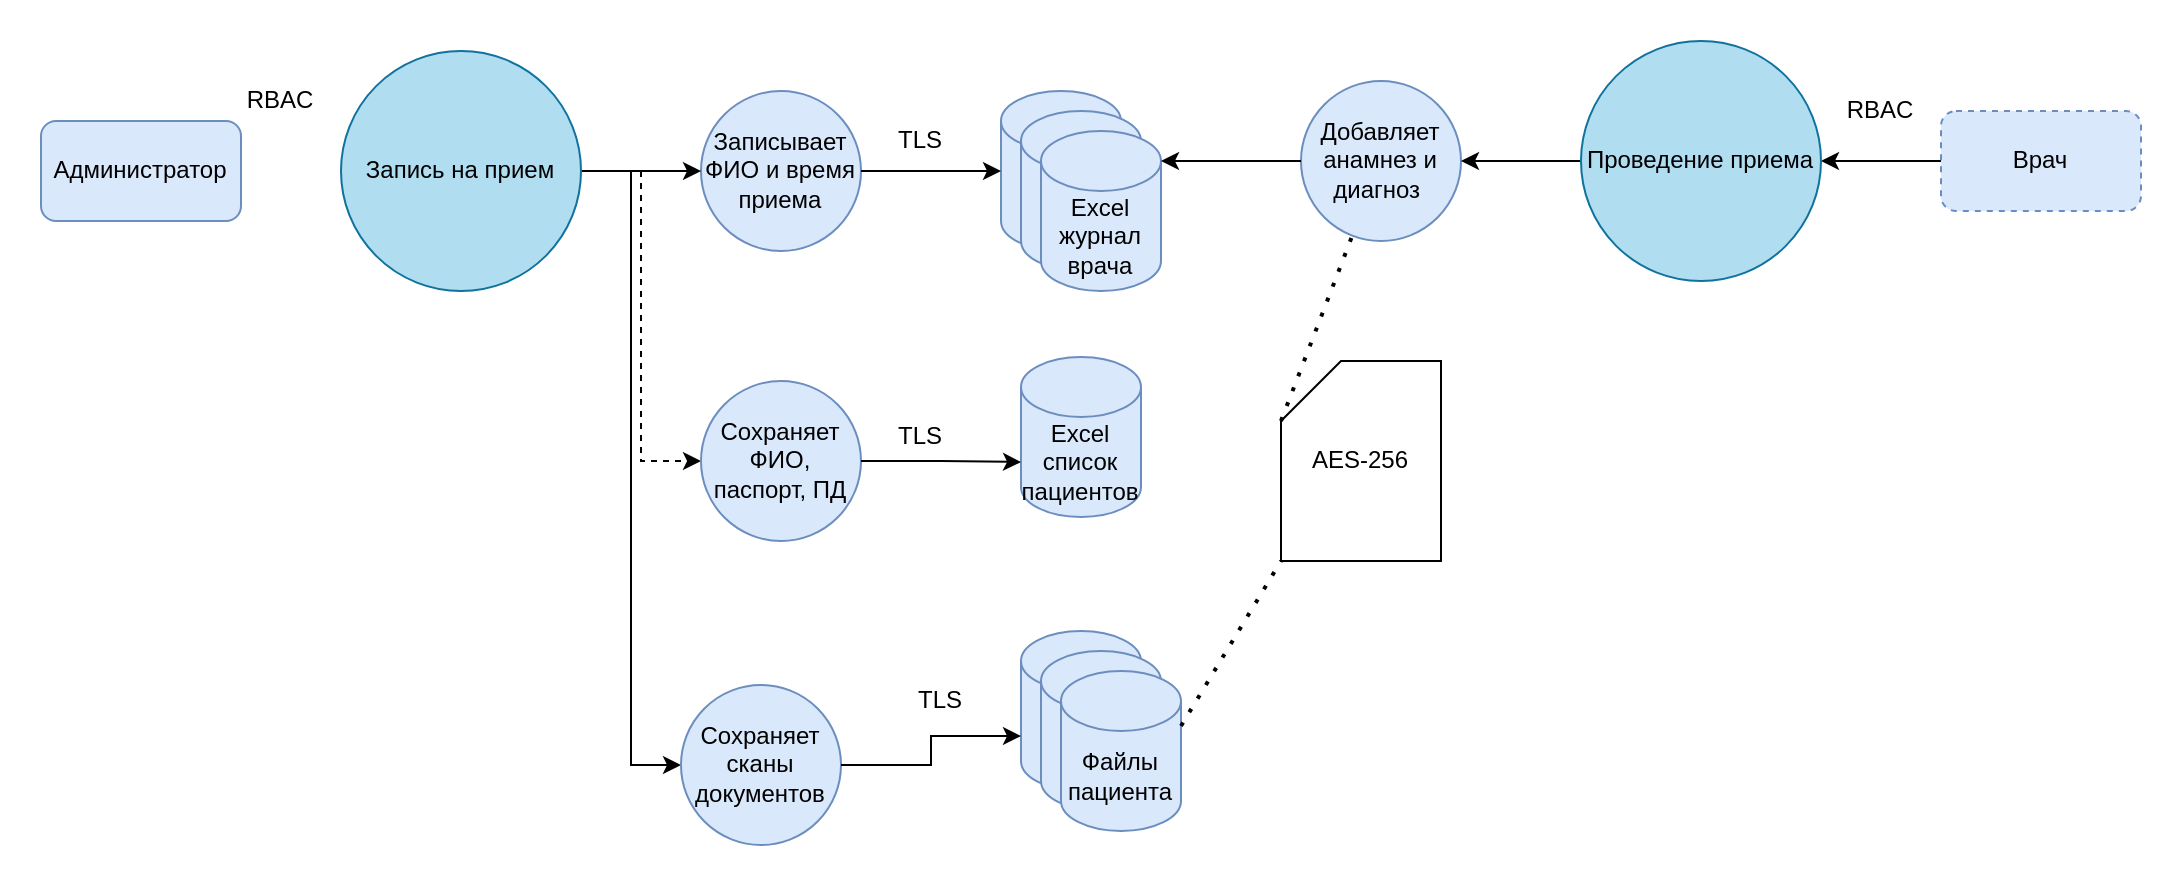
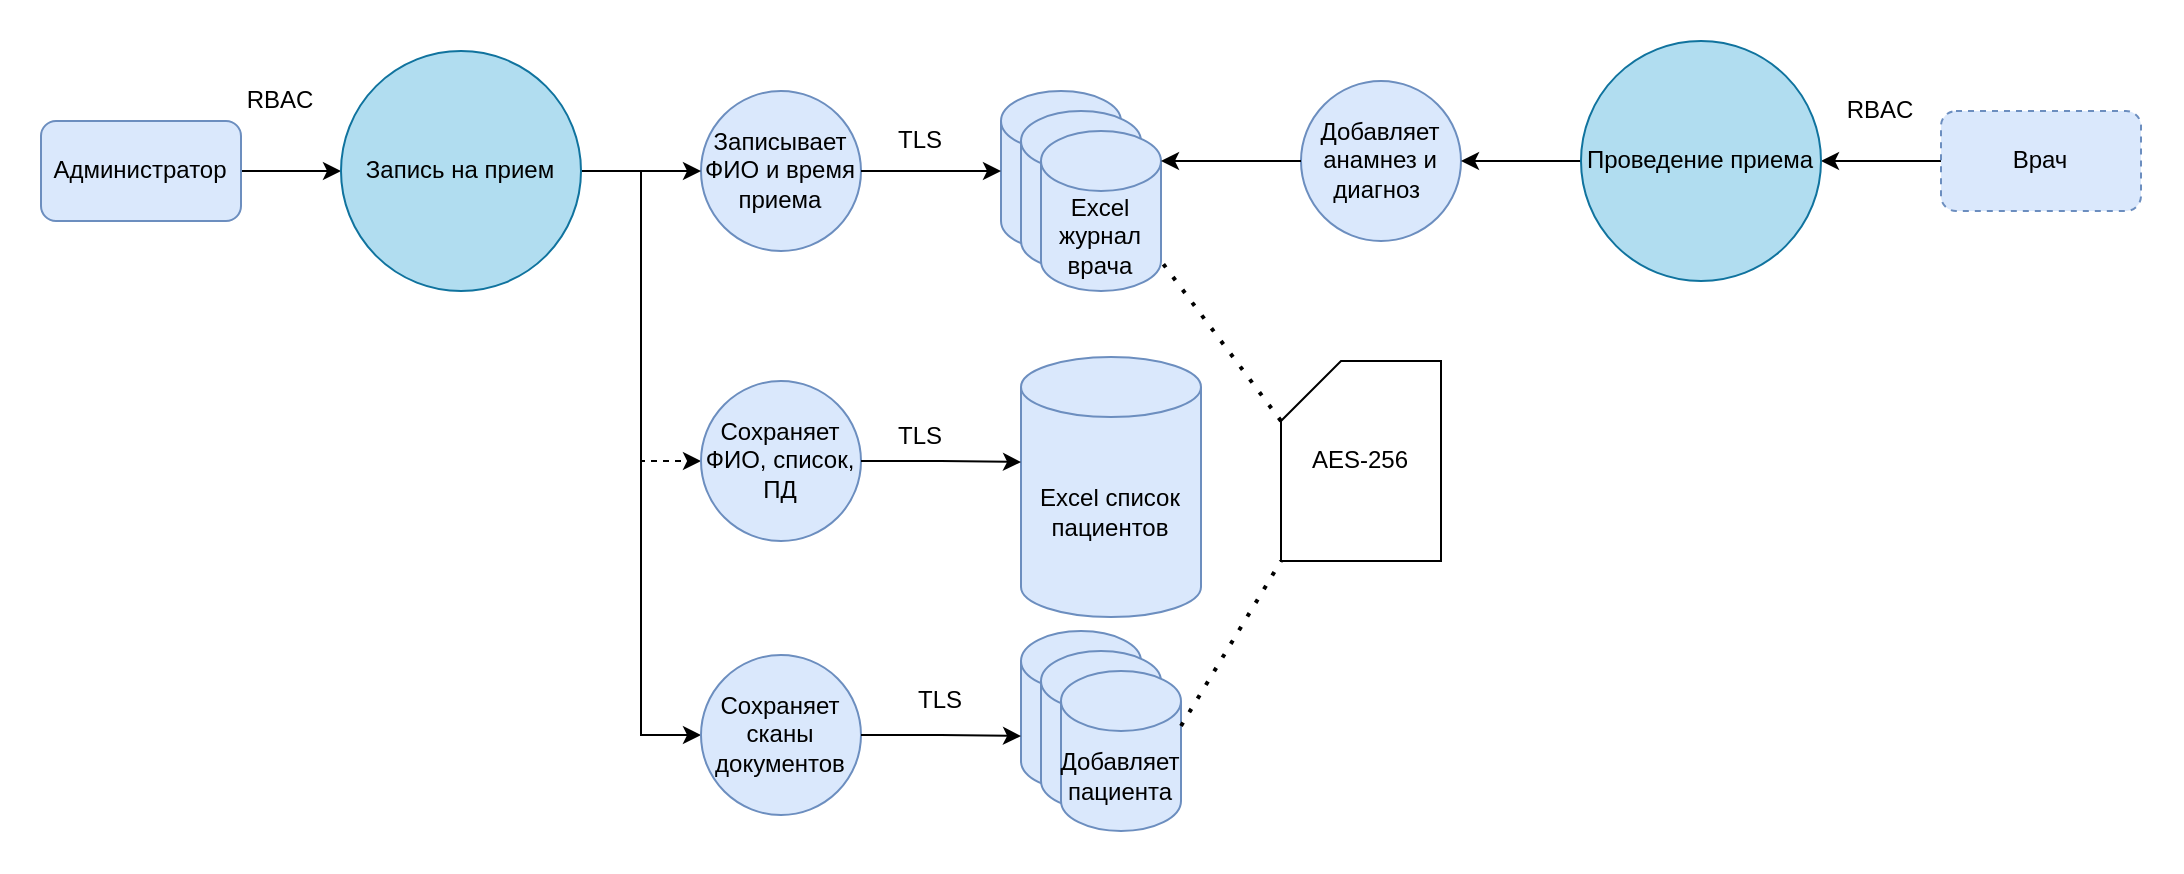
  <mxCell id="0" />
  <mxCell id="1" parent="0" />
+ <mxCell id="2" style="edgeStyle=orthogonalEdgeStyle;rounded=0;orthogonalLoop=1;jettySize=auto;html=1;entryX=0;entryY=0.5;entryDx=0;entryDy=0;" parent="1" source="3" target="16" edge="1"><mxGeometry relative="1" as="geometry" /></mxCell>
  <mxCell id="3" value="Администратор" style="html=1;dashed=0;whiteSpace=wrap;rounded=1;fillColor=#dae8fc;strokeColor=#6c8ebf;" parent="1" vertex="1"><mxGeometry x="20" y="60" width="100" height="50" as="geometry" /></mxCell>
  <mxCell id="4" value="Записывает ФИО и время приема" style="ellipse;whiteSpace=wrap;html=1;aspect=fixed;fillColor=#dae8fc;strokeColor=#6c8ebf;" parent="1" vertex="1"><mxGeometry x="350" y="45" width="80" height="80" as="geometry" /></mxCell>
  <mxCell id="5" value="" style="shape=cylinder3;whiteSpace=wrap;html=1;boundedLbl=1;backgroundOutline=1;size=15;fillColor=#dae8fc;strokeColor=#6c8ebf;" parent="1" vertex="1"><mxGeometry x="500" y="45" width="60" height="80" as="geometry" /></mxCell>
  <mxCell id="6" style="edgeStyle=orthogonalEdgeStyle;rounded=0;orthogonalLoop=1;jettySize=auto;html=1;entryX=0;entryY=0.5;entryDx=0;entryDy=0;entryPerimeter=0;" parent="1" source="4" target="5" edge="1"><mxGeometry relative="1" as="geometry" /></mxCell>
  <mxCell id="7" value="" style="shape=cylinder3;whiteSpace=wrap;html=1;boundedLbl=1;backgroundOutline=1;size=15;fillColor=#dae8fc;strokeColor=#6c8ebf;" parent="1" vertex="1"><mxGeometry x="510" y="55" width="60" height="80" as="geometry" /></mxCell>
  <mxCell id="8" value="Excel журнал врача" style="shape=cylinder3;whiteSpace=wrap;html=1;boundedLbl=1;backgroundOutline=1;size=15;fillColor=#dae8fc;strokeColor=#6c8ebf;" parent="1" vertex="1"><mxGeometry x="520" y="65" width="60" height="80" as="geometry" /></mxCell>
  <mxCell id="9" style="edgeStyle=orthogonalEdgeStyle;rounded=0;orthogonalLoop=1;jettySize=auto;html=1;" parent="1" source="10" target="18" edge="1"><mxGeometry relative="1" as="geometry" /></mxCell>
  <mxCell id="10" value="Врач" style="html=1;dashed=1;whiteSpace=wrap;rounded=1;fillColor=#dae8fc;strokeColor=#6c8ebf;" parent="1" vertex="1"><mxGeometry x="970" y="55" width="100" height="50" as="geometry" /></mxCell>
  <mxCell id="11" value="Добавляет анамнез и диагноз&amp;nbsp;" style="ellipse;whiteSpace=wrap;html=1;aspect=fixed;fillColor=#dae8fc;strokeColor=#6c8ebf;" parent="1" vertex="1"><mxGeometry x="650" y="40" width="80" height="80" as="geometry" /></mxCell>
  <mxCell id="12" style="edgeStyle=orthogonalEdgeStyle;rounded=0;orthogonalLoop=1;jettySize=auto;html=1;entryX=1;entryY=0;entryDx=0;entryDy=15;entryPerimeter=0;" parent="1" source="11" target="8" edge="1"><mxGeometry relative="1" as="geometry" /></mxCell>
  <mxCell id="13" style="edgeStyle=orthogonalEdgeStyle;rounded=0;orthogonalLoop=1;jettySize=auto;html=1;entryX=0;entryY=0.5;entryDx=0;entryDy=0;" parent="1" source="16" target="4" edge="1"><mxGeometry relative="1" as="geometry" /></mxCell>
  <mxCell id="14" style="edgeStyle=orthogonalEdgeStyle;rounded=0;orthogonalLoop=1;jettySize=auto;html=1;entryX=0;entryY=0.5;entryDx=0;entryDy=0;dashed=1;" parent="1" source="16" target="19" edge="1"><mxGeometry relative="1" as="geometry" /></mxCell>
  <mxCell id="15" style="edgeStyle=orthogonalEdgeStyle;rounded=0;orthogonalLoop=1;jettySize=auto;html=1;entryX=0;entryY=0.5;entryDx=0;entryDy=0;" parent="1" source="16" target="22" edge="1"><mxGeometry relative="1" as="geometry" /></mxCell>
  <mxCell id="16" value="Запись на прием" style="ellipse;whiteSpace=wrap;html=1;aspect=fixed;fillColor=#b1ddf0;strokeColor=#10739e;" parent="1" vertex="1"><mxGeometry x="170" y="25" width="120" height="120" as="geometry" /></mxCell>
  <mxCell id="17" style="edgeStyle=orthogonalEdgeStyle;rounded=0;orthogonalLoop=1;jettySize=auto;html=1;" parent="1" source="18" target="11" edge="1"><mxGeometry relative="1" as="geometry" /></mxCell>
  <mxCell id="18" value="Проведение приема" style="ellipse;whiteSpace=wrap;html=1;aspect=fixed;fillColor=#b1ddf0;strokeColor=#10739e;" parent="1" vertex="1"><mxGeometry x="790" y="20" width="120" height="120" as="geometry" /></mxCell>
- <mxCell id="19" value="Сохраняет ФИО, паспорт, ПД" style="ellipse;whiteSpace=wrap;html=1;aspect=fixed;fillColor=#dae8fc;strokeColor=#6c8ebf;" parent="1" vertex="1"><mxGeometry x="350" y="190" width="80" height="80" as="geometry" /></mxCell>
- <mxCell id="20" value="Excel список пациентов" style="shape=cylinder3;whiteSpace=wrap;html=1;boundedLbl=1;backgroundOutline=1;size=15;fillColor=#dae8fc;strokeColor=#6c8ebf;" parent="1" vertex="1"><mxGeometry x="510" y="178" width="60" height="80" as="geometry" /></mxCell>
+ <mxCell id="19" value="Сохраняет ФИО, список, ПД" style="ellipse;whiteSpace=wrap;html=1;aspect=fixed;fillColor=#dae8fc;strokeColor=#6c8ebf;" parent="1" vertex="1"><mxGeometry x="350" y="190" width="80" height="80" as="geometry" /></mxCell>
+ <mxCell id="20" value="Excel список пациентов" style="shape=cylinder3;whiteSpace=wrap;html=1;boundedLbl=1;backgroundOutline=1;size=15;fillColor=#dae8fc;strokeColor=#6c8ebf;" parent="1" vertex="1"><mxGeometry x="510" y="178" width="90" height="130" as="geometry" /></mxCell>
  <mxCell id="21" style="edgeStyle=orthogonalEdgeStyle;rounded=0;orthogonalLoop=1;jettySize=auto;html=1;entryX=0;entryY=0;entryDx=0;entryDy=52.5;entryPerimeter=0;" parent="1" source="19" target="20" edge="1"><mxGeometry relative="1" as="geometry" /></mxCell>
- <mxCell id="22" value="Сохраняет сканы документов" style="ellipse;whiteSpace=wrap;html=1;aspect=fixed;fillColor=#dae8fc;strokeColor=#6c8ebf;" parent="1" vertex="1"><mxGeometry x="340" y="342" width="80" height="80" as="geometry" /></mxCell>
+ <mxCell id="22" value="Сохраняет сканы документов" style="ellipse;whiteSpace=wrap;html=1;aspect=fixed;fillColor=#dae8fc;strokeColor=#6c8ebf;" parent="1" vertex="1"><mxGeometry x="350" y="327" width="80" height="80" as="geometry" /></mxCell>
  <mxCell id="23" value="" style="shape=cylinder3;whiteSpace=wrap;html=1;boundedLbl=1;backgroundOutline=1;size=15;fillColor=#dae8fc;strokeColor=#6c8ebf;" parent="1" vertex="1"><mxGeometry x="510" y="315" width="60" height="80" as="geometry" /></mxCell>
  <mxCell id="24" value="" style="shape=cylinder3;whiteSpace=wrap;html=1;boundedLbl=1;backgroundOutline=1;size=15;fillColor=#dae8fc;strokeColor=#6c8ebf;" parent="1" vertex="1"><mxGeometry x="520" y="325" width="60" height="80" as="geometry" /></mxCell>
- <mxCell id="25" value="Файлы пациента" style="shape=cylinder3;whiteSpace=wrap;html=1;boundedLbl=1;backgroundOutline=1;size=15;fillColor=#dae8fc;strokeColor=#6c8ebf;" parent="1" vertex="1"><mxGeometry x="530" y="335" width="60" height="80" as="geometry" /></mxCell>
+ <mxCell id="25" value="Добавляет пациента" style="shape=cylinder3;whiteSpace=wrap;html=1;boundedLbl=1;backgroundOutline=1;size=15;fillColor=#dae8fc;strokeColor=#6c8ebf;" parent="1" vertex="1"><mxGeometry x="530" y="335" width="60" height="80" as="geometry" /></mxCell>
  <mxCell id="26" style="edgeStyle=orthogonalEdgeStyle;rounded=0;orthogonalLoop=1;jettySize=auto;html=1;entryX=0;entryY=0;entryDx=0;entryDy=52.5;entryPerimeter=0;" parent="1" source="22" target="23" edge="1"><mxGeometry relative="1" as="geometry" /></mxCell>
  <mxCell id="27" value="TLS" style="text;html=1;align=center;verticalAlign=middle;whiteSpace=wrap;rounded=0;" vertex="1" parent="1"><mxGeometry x="430" y="55" width="60" height="30" as="geometry" /></mxCell>
  <mxCell id="28" value="TLS" style="text;html=1;align=center;verticalAlign=middle;whiteSpace=wrap;rounded=0;" vertex="1" parent="1"><mxGeometry x="430" y="203" width="60" height="30" as="geometry" /></mxCell>
  <mxCell id="29" value="TLS" style="text;html=1;align=center;verticalAlign=middle;whiteSpace=wrap;rounded=0;" vertex="1" parent="1"><mxGeometry x="440" y="335" width="60" height="30" as="geometry" /></mxCell>
  <mxCell id="30" value="RBAC" style="text;html=1;align=center;verticalAlign=middle;whiteSpace=wrap;rounded=0;" vertex="1" parent="1"><mxGeometry x="110" y="35" width="60" height="30" as="geometry" /></mxCell>
  <mxCell id="31" value="RBAC" style="text;html=1;align=center;verticalAlign=middle;whiteSpace=wrap;rounded=0;" vertex="1" parent="1"><mxGeometry x="910" y="40" width="60" height="30" as="geometry" /></mxCell>
  <mxCell id="32" value="AES-256" style="shape=card;whiteSpace=wrap;html=1;" vertex="1" parent="1"><mxGeometry x="640" y="180" width="80" height="100" as="geometry" /></mxCell>
- <mxCell id="33" value="" style="endArrow=none;dashed=1;html=1;dashPattern=1 3;strokeWidth=2;rounded=0;exitX=0;exitY=0;exitDx=0;exitDy=30;exitPerimeter=0;" edge="1" parent="1" source="32" target="11"><mxGeometry width="50" height="50" relative="1" as="geometry"><mxPoint x="630" y="200" as="sourcePoint" /><mxPoint x="630" y="150" as="targetPoint" /></mxGeometry></mxCell>
+ <mxCell id="33" value="" style="endArrow=none;dashed=1;html=1;dashPattern=1 3;strokeWidth=2;rounded=0;entryX=1;entryY=1;entryDx=0;entryDy=-15;entryPerimeter=0;exitX=0;exitY=0;exitDx=0;exitDy=30;exitPerimeter=0;" edge="1" parent="1" source="32" target="8"><mxGeometry width="50" height="50" relative="1" as="geometry"><mxPoint x="630" y="200" as="sourcePoint" /><mxPoint x="630" y="150" as="targetPoint" /></mxGeometry></mxCell>
  <mxCell id="34" value="" style="endArrow=none;dashed=1;html=1;dashPattern=1 3;strokeWidth=2;rounded=0;entryX=0;entryY=1;entryDx=0;entryDy=0;entryPerimeter=0;exitX=1;exitY=0;exitDx=0;exitDy=27.5;exitPerimeter=0;" edge="1" parent="1" source="25" target="32"><mxGeometry width="50" height="50" relative="1" as="geometry"><mxPoint x="630" y="360" as="sourcePoint" /><mxPoint x="680" y="310" as="targetPoint" /></mxGeometry></mxCell>
